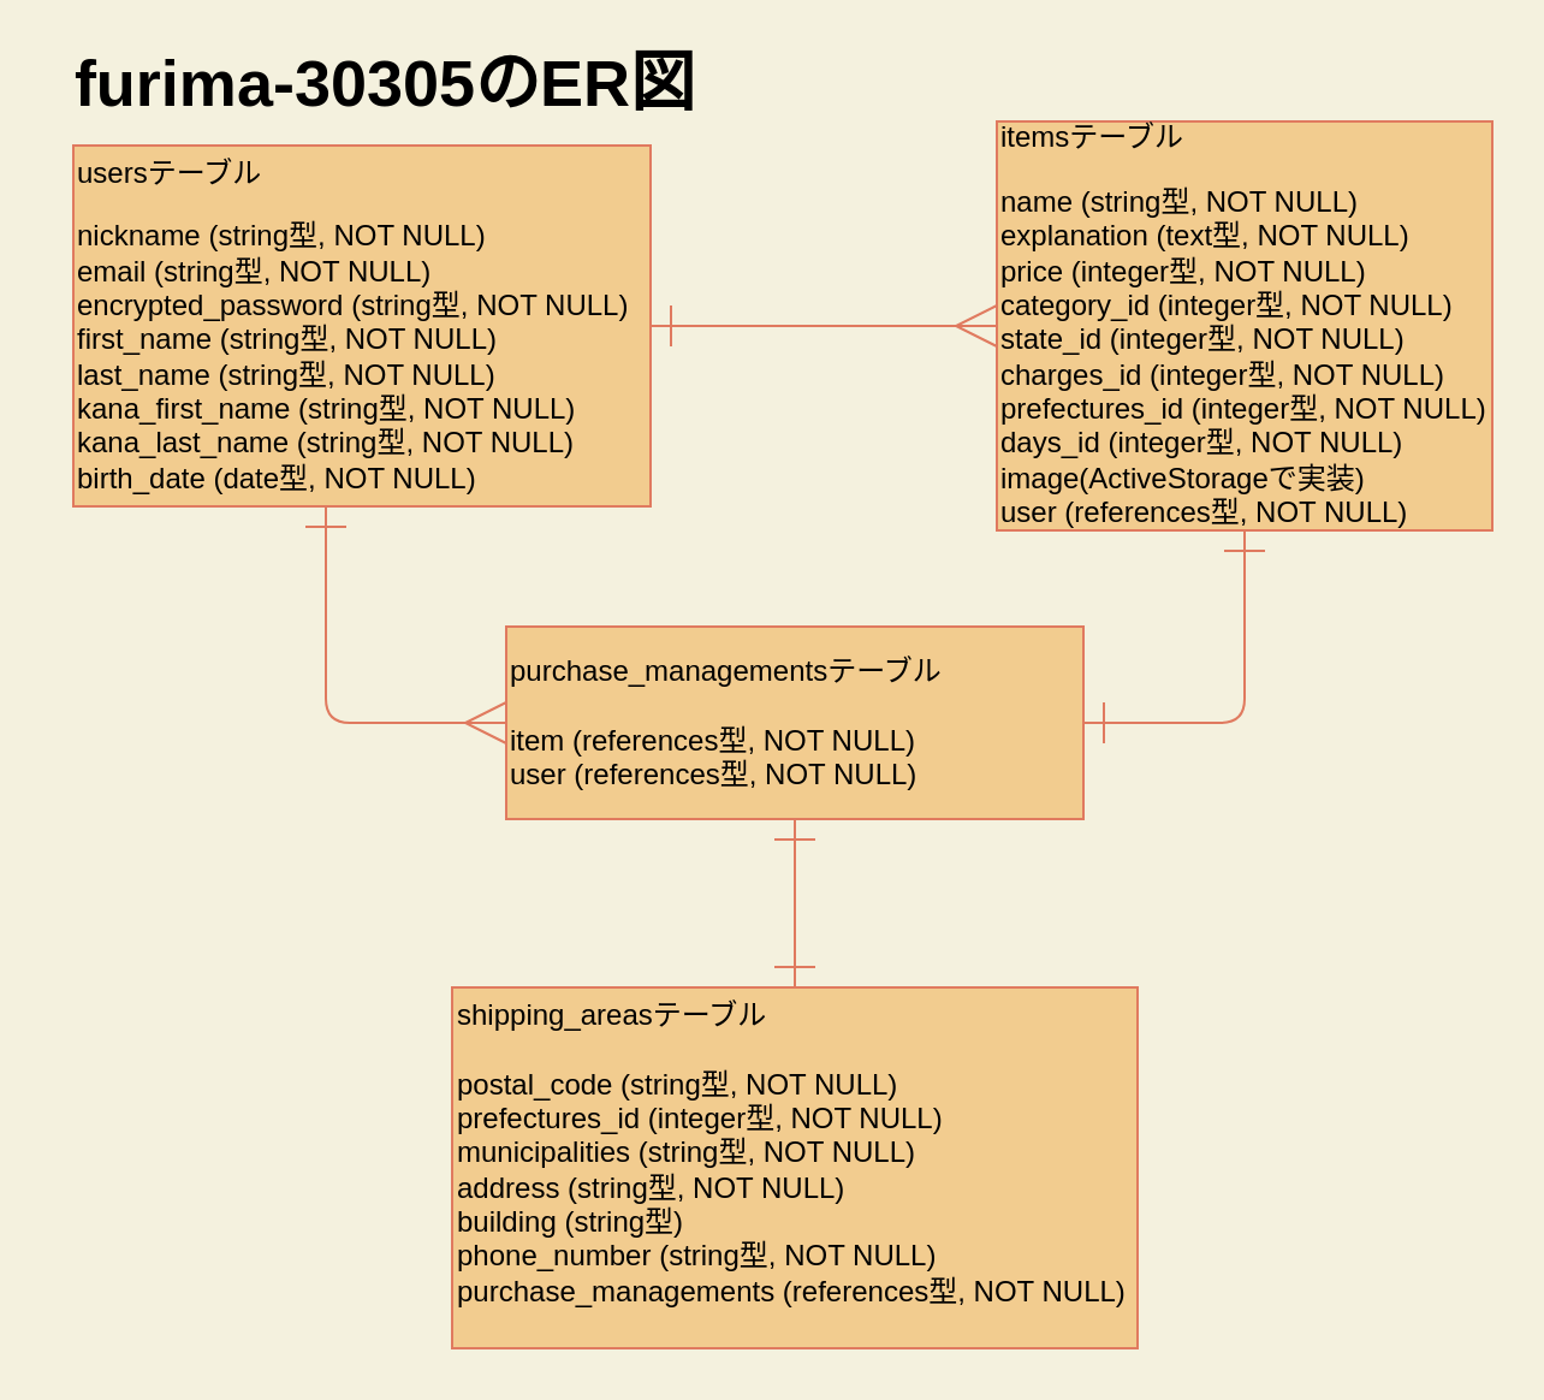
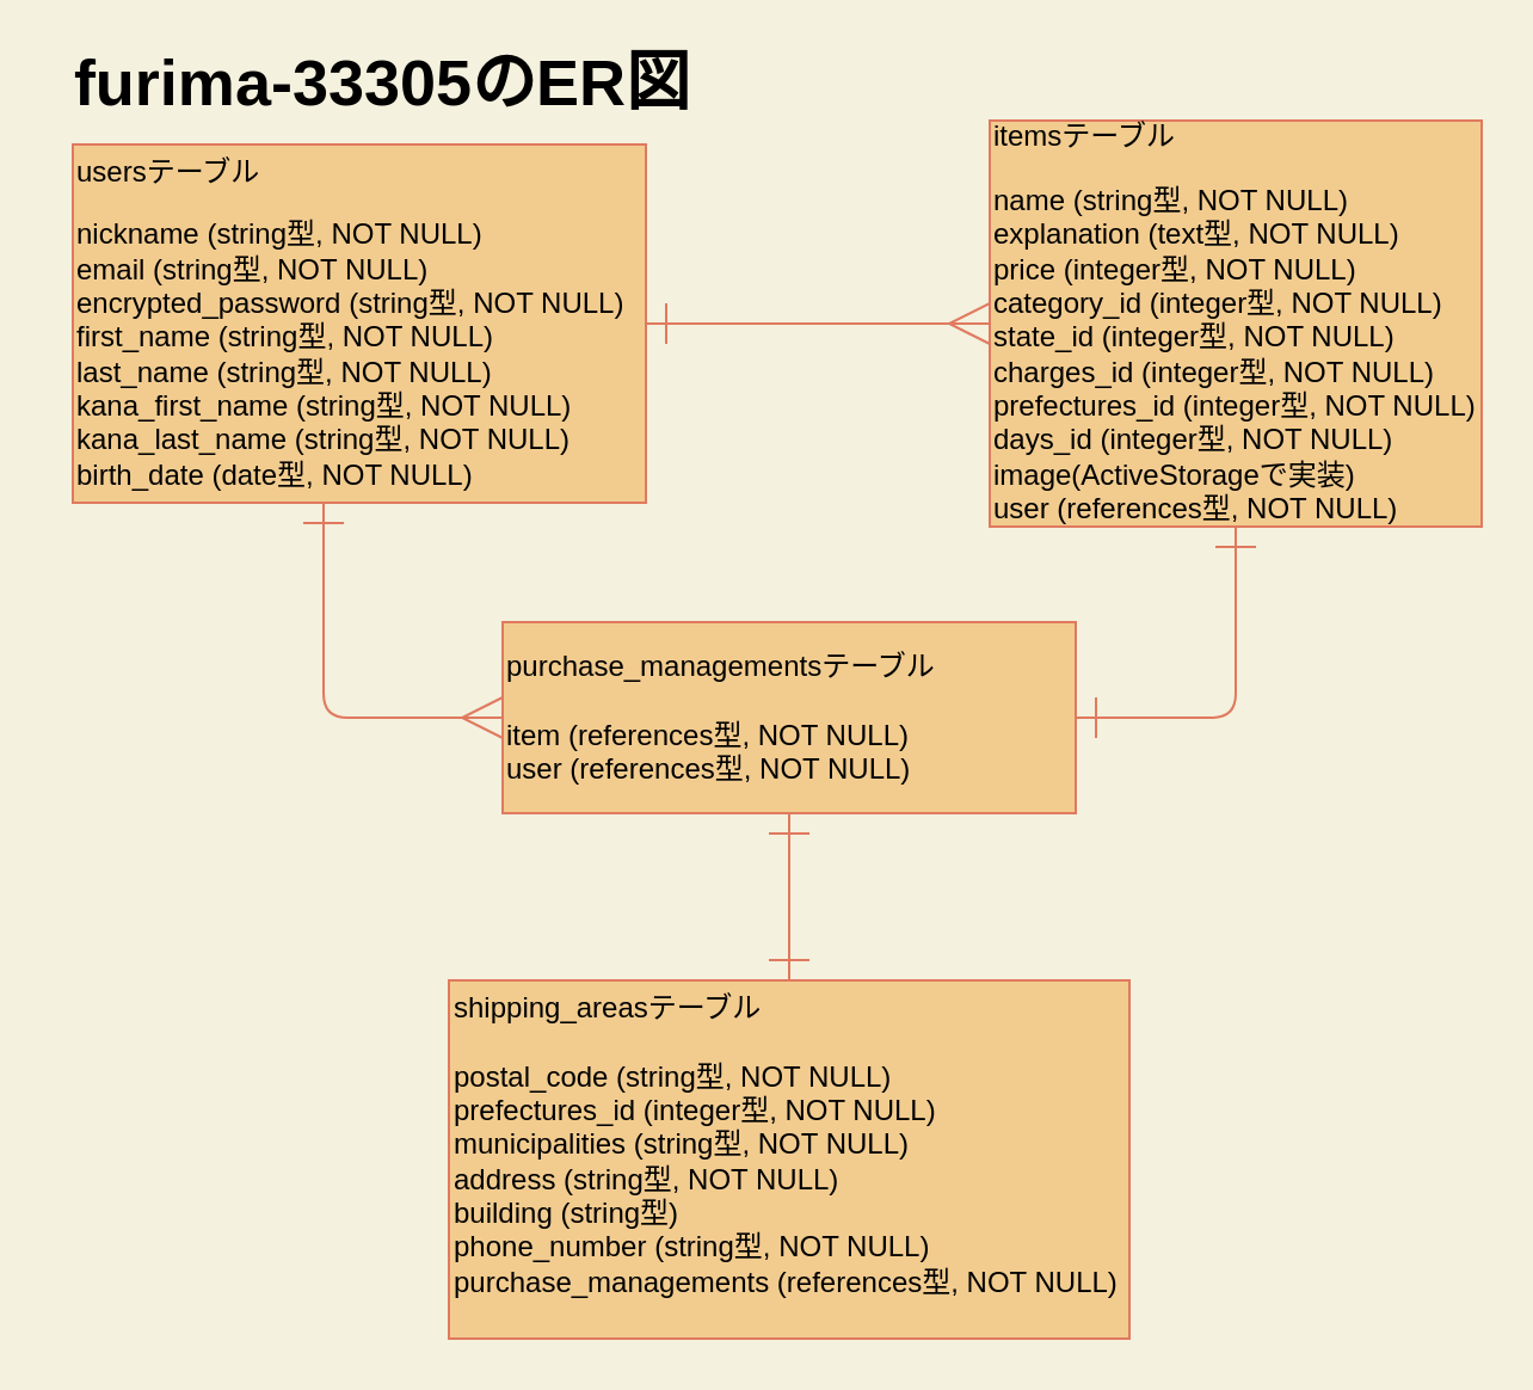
  <mxCell id="0" />
  <mxCell id="1" parent="0" />
- <mxCell id="2" value="&lt;b&gt;&lt;font style=&quot;font-size: 27px&quot;&gt;furima-30305のER図&lt;/font&gt;&lt;/b&gt;" style="text;html=1;strokeColor=none;fillColor=none;align=center;verticalAlign=middle;whiteSpace=wrap;rounded=0;fontColor=#000000;" parent="1" vertex="1"><mxGeometry x="20" width="280" height="30" as="geometry" y="20" /></mxCell>
+ <mxCell id="2" value="&lt;b&gt;&lt;font style=&quot;font-size: 27px&quot;&gt;furima-33305のER図&lt;/font&gt;&lt;/b&gt;" style="text;html=1;strokeColor=none;fillColor=none;align=center;verticalAlign=middle;whiteSpace=wrap;rounded=0;fontColor=#000000;" parent="1" vertex="1"><mxGeometry x="20" width="280" height="30" as="geometry" y="20" /></mxCell>
  <mxCell id="3" style="edgeStyle=orthogonalEdgeStyle;rounded=1;orthogonalLoop=1;jettySize=auto;html=1;entryX=0;entryY=0.5;entryDx=0;entryDy=0;strokeColor=#E07A5F;fillColor=#F2CC8F;fontColor=#393C56;endArrow=ERmany;endFill=0;startArrow=ERone;startFill=0;endSize=15;startSize=15;" edge="1" parent="1" target="10"><mxGeometry relative="1" as="geometry"><mxPoint x="135" y="210" as="sourcePoint" /><Array as="points"><mxPoint x="135" y="300" /></Array></mxGeometry></mxCell>
  <mxCell id="4" style="edgeStyle=orthogonalEdgeStyle;rounded=1;orthogonalLoop=1;jettySize=auto;html=1;entryX=0;entryY=0.5;entryDx=0;entryDy=0;startArrow=ERone;startFill=0;startSize=15;endArrow=ERmany;endFill=0;endSize=15;strokeColor=#E07A5F;fillColor=#F2CC8F;fontColor=#393C56;" edge="1" parent="1" source="5" target="7"><mxGeometry relative="1" as="geometry" /></mxCell>
  <mxCell id="5" value="&lt;pre&gt;&lt;span style=&quot;color: rgb(0 , 0 , 0)&quot;&gt;&lt;font face=&quot;Helvetica&quot;&gt;usersテーブル&lt;/font&gt;&lt;/span&gt;&lt;/pre&gt;&lt;pre&gt;&lt;font face=&quot;Helvetica&quot;&gt;&lt;span style=&quot;color: rgb(0 , 0 , 0)&quot;&gt;nickname (string型, NOT NULL)&lt;br&gt;&lt;/span&gt;&lt;span style=&quot;color: rgb(0 , 0 , 0)&quot;&gt;email&amp;nbsp;(string型, NOT NULL)&lt;br&gt;&lt;/span&gt;&lt;/font&gt;&lt;font color=&quot;#000000&quot; face=&quot;Helvetica&quot;&gt;encrypted_password&lt;/font&gt;&lt;font face=&quot;Helvetica&quot;&gt;&lt;span style=&quot;color: rgb(0 , 0 , 0)&quot;&gt;&amp;nbsp;(string型, NOT NULL)&lt;br&gt;&lt;/span&gt;&lt;span style=&quot;color: rgb(0 , 0 , 0)&quot;&gt;first_name (string型, NOT NULL)&lt;br&gt;&lt;/span&gt;&lt;span style=&quot;color: rgb(0 , 0 , 0)&quot;&gt;last_name (string型, NOT NULL)&lt;br&gt;&lt;/span&gt;&lt;span style=&quot;color: rgb(0 , 0 , 0)&quot;&gt;kana_first_name (string型, NOT NULL)&lt;br&gt;&lt;/span&gt;&lt;span style=&quot;color: rgb(0 , 0 , 0)&quot;&gt;kana_last_name (string型, NOT NULL)&lt;br&gt;&lt;/span&gt;&lt;span style=&quot;color: rgb(0 , 0 , 0)&quot;&gt;birth_date (date型, NOT NULL)&lt;/span&gt;&lt;/font&gt;&lt;br&gt;&lt;/pre&gt;&lt;blockquote style=&quot;border: none ; margin: 0px 0px 0px 40px ; padding: 0px&quot;&gt;&lt;/blockquote&gt;&lt;blockquote style=&quot;border: none ; margin: 0px 0px 0px 40px ; padding: 0px&quot;&gt;&lt;/blockquote&gt;&lt;blockquote style=&quot;border: none ; margin: 0px 0px 0px 40px ; padding: 0px&quot;&gt;&lt;/blockquote&gt;&lt;blockquote style=&quot;border: none ; margin: 0px 0px 0px 40px ; padding: 0px&quot;&gt;&lt;/blockquote&gt;" style="rounded=0;whiteSpace=wrap;html=1;align=left;fillColor=#F2CC8F;strokeColor=#E07A5F;fontColor=#393C56;" parent="1" vertex="1"><mxGeometry x="30" y="60" width="240" height="150" as="geometry" /></mxCell>
  <mxCell id="6" style="edgeStyle=orthogonalEdgeStyle;rounded=1;orthogonalLoop=1;jettySize=auto;html=1;exitX=0.5;exitY=1;exitDx=0;exitDy=0;entryX=1;entryY=0.5;entryDx=0;entryDy=0;startArrow=ERone;startFill=0;startSize=15;endArrow=ERone;endFill=0;endSize=15;strokeColor=#E07A5F;fillColor=#F2CC8F;fontColor=#393C56;" edge="1" parent="1" source="7" target="10"><mxGeometry relative="1" as="geometry"><Array as="points"><mxPoint x="517" y="300" /></Array></mxGeometry></mxCell>
  <mxCell id="7" value="&lt;pre&gt;&lt;span style=&quot;color: rgb(0 , 0 , 0)&quot;&gt;&lt;font face=&quot;Helvetica&quot;&gt;itemsテーブル&lt;/font&gt;&lt;/span&gt;&lt;/pre&gt;&lt;pre&gt;&lt;font face=&quot;Helvetica&quot;&gt;&lt;span style=&quot;color: rgb(0 , 0 , 0)&quot;&gt;name (string型, NOT NULL)&lt;br&gt;&lt;/span&gt;&lt;span style=&quot;color: rgb(0 , 0 , 0)&quot;&gt;explanation (text型, NOT NULL)&lt;br&gt;&lt;/span&gt;&lt;span style=&quot;color: rgb(0 , 0 , 0)&quot;&gt;price (integer型, NOT NULL)&lt;br&gt;&lt;/span&gt;&lt;span style=&quot;color: rgb(0 , 0 , 0)&quot;&gt;category_id (integer型, NOT NULL)&lt;br&gt;&lt;/span&gt;&lt;span style=&quot;color: rgb(0 , 0 , 0)&quot;&gt;state_id (integer型, NOT NULL)&lt;br&gt;&lt;/span&gt;&lt;span style=&quot;color: rgb(0 , 0 , 0)&quot;&gt;charges_id (integer型, NOT NULL)&lt;br&gt;&lt;/span&gt;&lt;font color=&quot;#000000&quot;&gt;prefectures_id&lt;/font&gt;&lt;span style=&quot;color: rgb(0 , 0 , 0)&quot;&gt; (integer型, NOT NULL)&lt;br&gt;&lt;/span&gt;&lt;span style=&quot;color: rgb(0 , 0 , 0)&quot;&gt;days_id (integer型, NOT NULL)&lt;br&gt;&lt;/span&gt;&lt;span style=&quot;color: rgb(0 , 0 , 0)&quot;&gt;image(ActiveStorageで実装&lt;/span&gt;&lt;span style=&quot;color: rgb(0 , 0 , 0)&quot;&gt;)&lt;br&gt;&lt;/span&gt;&lt;font color=&quot;#000000&quot;&gt;user (references型, NOT NULL)&lt;/font&gt;&lt;/font&gt;&lt;/pre&gt;&lt;p style=&quot;line-height: 18px&quot;&gt;&lt;/p&gt;&lt;p&gt;&lt;/p&gt;" style="rounded=0;whiteSpace=wrap;html=1;align=left;fillColor=#F2CC8F;strokeColor=#E07A5F;fontColor=#393C56;" parent="1" vertex="1"><mxGeometry x="414" y="50" width="206" height="170" as="geometry" /></mxCell>
  <mxCell id="8" value="&lt;span style=&quot;color: rgb(0 , 0 , 0)&quot;&gt;shipping_areasテーブル&lt;br&gt;&lt;/span&gt;&lt;br&gt;&lt;span style=&quot;color: rgb(0 , 0 , 0)&quot;&gt;postal_code (string型, NOT NULL)&lt;/span&gt;&lt;br&gt;&lt;span style=&quot;color: rgb(0 , 0 , 0)&quot;&gt;prefectures_id (integer型, NOT NULL)&lt;/span&gt;&lt;br&gt;&lt;span style=&quot;color: rgb(0 , 0 , 0)&quot;&gt;municipalities (string型, NOT NULL)&lt;/span&gt;&lt;br&gt;&lt;span style=&quot;color: rgb(0 , 0 , 0)&quot;&gt;address (string型, NOT NULL)&lt;/span&gt;&lt;br&gt;&lt;span style=&quot;color: rgb(0 , 0 , 0)&quot;&gt;building (string型)&lt;/span&gt;&lt;br&gt;&lt;font face=&quot;Helvetica&quot; style=&quot;color: rgb(0 , 0 , 0)&quot;&gt;phone_number (&lt;/font&gt;&lt;font face=&quot;Helvetica&quot; style=&quot;color: rgb(0 , 0 , 0)&quot;&gt;string型, NOT NULL)&lt;/font&gt;&lt;br&gt;&lt;font color=&quot;#000000&quot;&gt;purchase_managements&lt;span&gt;&amp;nbsp;(references型, NOT NULL)&lt;/span&gt;&lt;/font&gt;&lt;div style=&quot;font-weight: normal ; font-size: 12px ; line-height: 18px&quot;&gt;&lt;p&gt;&lt;/p&gt;&lt;p&gt;&lt;/p&gt;&lt;/div&gt;" style="rounded=0;whiteSpace=wrap;html=1;align=left;fillColor=#F2CC8F;strokeColor=#E07A5F;fontColor=#393C56;" parent="1" vertex="1"><mxGeometry x="187.5" y="410" width="285" height="150" as="geometry" /></mxCell>
  <mxCell id="9" style="edgeStyle=orthogonalEdgeStyle;rounded=1;orthogonalLoop=1;jettySize=auto;html=1;exitX=0.5;exitY=1;exitDx=0;exitDy=0;startArrow=ERone;startFill=0;startSize=15;endArrow=ERone;endFill=0;endSize=15;strokeColor=#E07A5F;fillColor=#F2CC8F;fontColor=#393C56;" edge="1" parent="1" source="10" target="8"><mxGeometry relative="1" as="geometry" /></mxCell>
  <mxCell id="10" value="&lt;div&gt;&lt;span&gt;purchase_managementsテーブル&lt;/span&gt;&lt;/div&gt;&lt;div&gt;&lt;span&gt;&lt;br&gt;&lt;/span&gt;&lt;/div&gt;&lt;div&gt;&lt;span&gt;item (references型, NOT NULL)&lt;/span&gt;&lt;/div&gt;&lt;div&gt;&lt;span&gt;user (references型, NOT NULL)&lt;/span&gt;&lt;/div&gt;" style="rounded=0;whiteSpace=wrap;html=1;sketch=0;strokeColor=#E07A5F;fillColor=#F2CC8F;fontColor=#000000;align=left;" vertex="1" parent="1"><mxGeometry x="210" y="260" width="240" height="80" as="geometry" /></mxCell>
